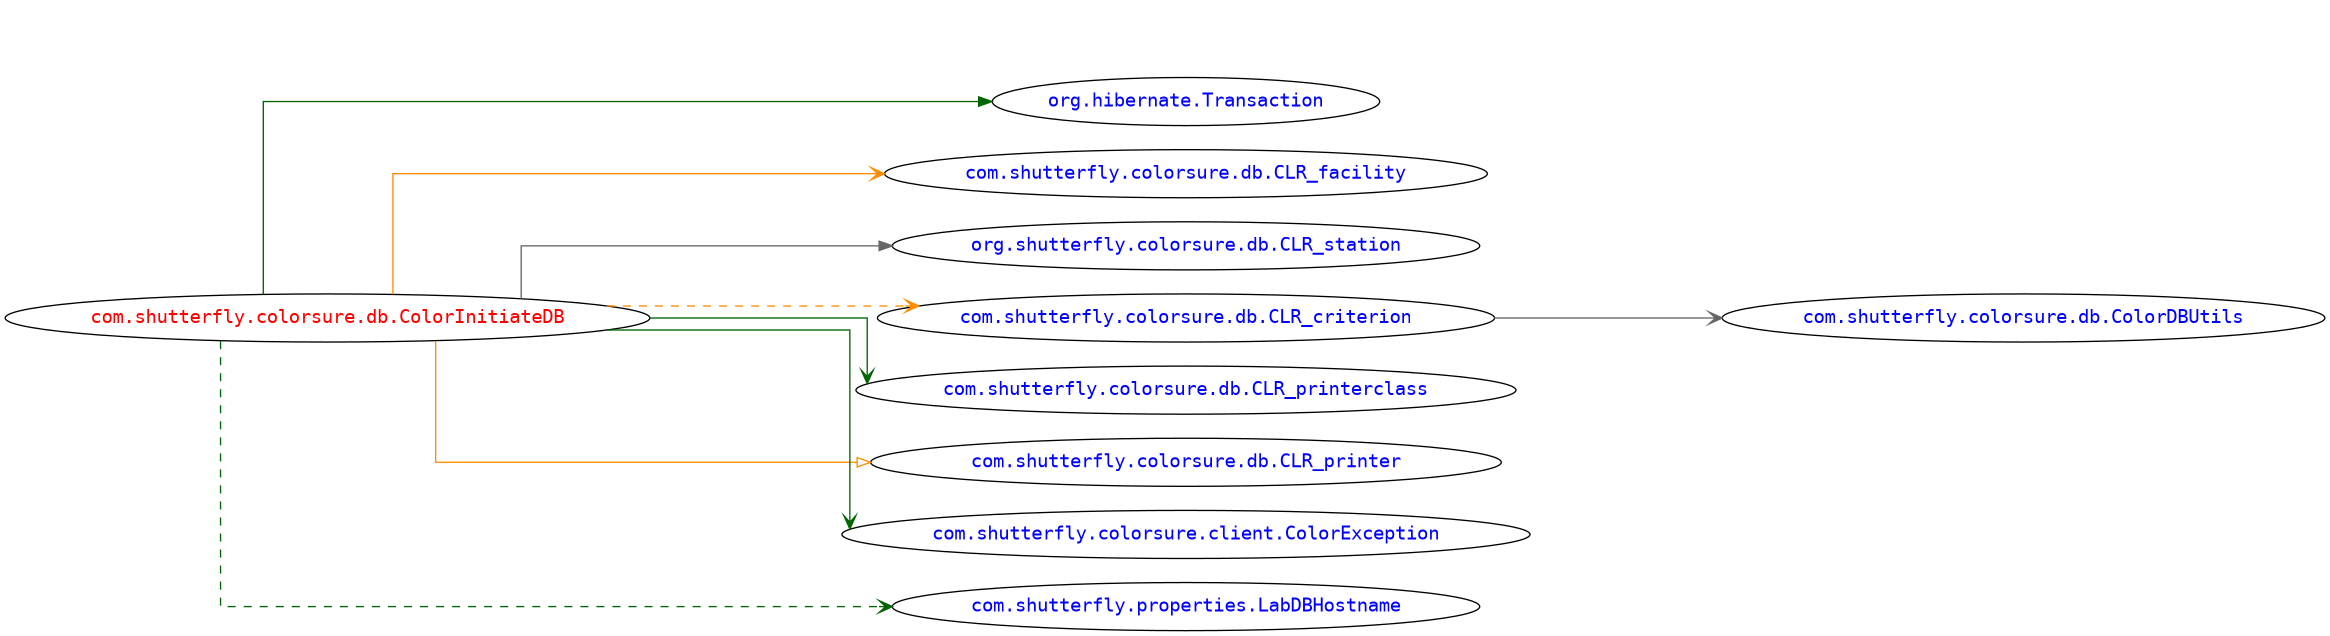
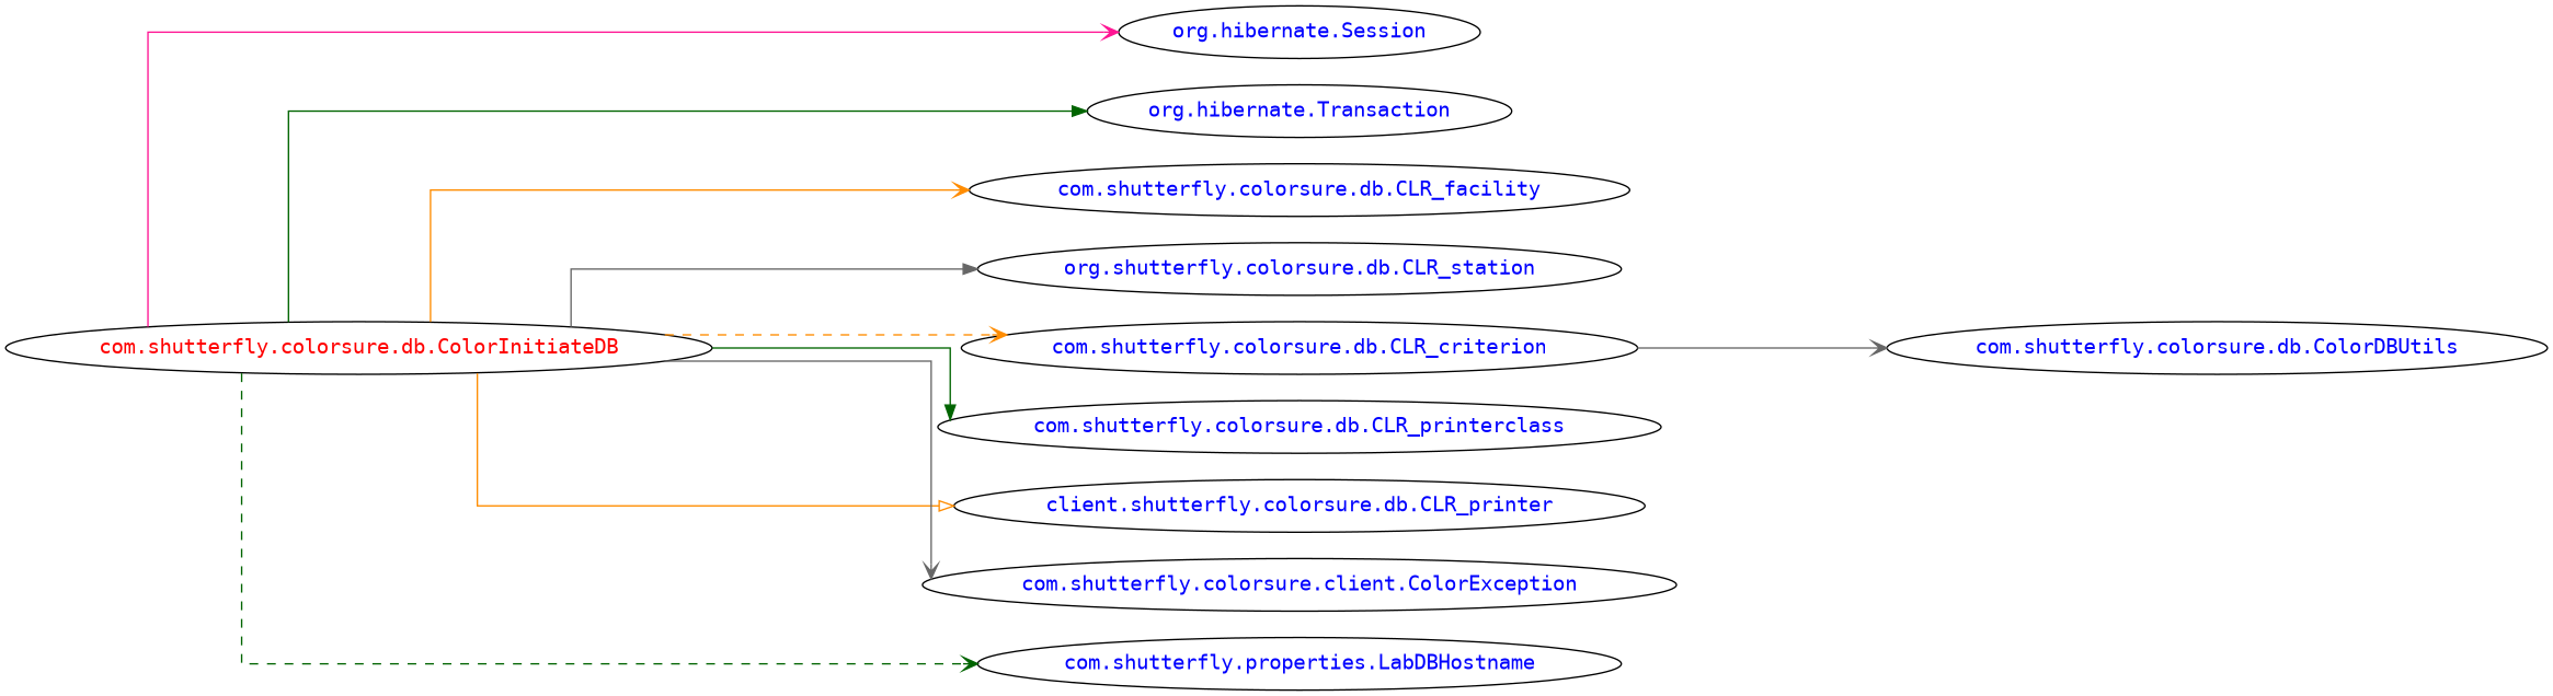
  digraph {
    concentrate=true
    fontname="DejaVu Sans Mono"
    rankdir=LR
    ranksep=2.0
    splines=ortho
    node [fontcolor=blue fontname="DejaVu Sans Mono"]
    edge [arrowhead=vee color=darkgreen fontname="DejaVu Sans Mono" style=solid]
    "com.shutterfly.colorsure.db.ColorInitiateDB" [fontcolor=red]
+   "org.hibernate.Session"
    "org.hibernate.Transaction"
    "com.shutterfly.colorsure.db.CLR_facility"
    n5 [label="org.shutterfly.colorsure.db.CLR_station"]
    "com.shutterfly.colorsure.db.CLR_criterion"
    "com.shutterfly.colorsure.db.CLR_printerclass"
-   "com.shutterfly.colorsure.db.CLR_printer"
+   "com.shutterfly.colorsure.db.CLR_printer" [label="client.shutterfly.colorsure.db.CLR_printer"]
    "com.shutterfly.colorsure.client.ColorException"
    "com.shutterfly.properties.LabDBHostname"
    "com.shutterfly.colorsure.db.ColorDBUtils"
+   "com.shutterfly.colorsure.db.ColorInitiateDB" -> "org.hibernate.Session" [color=deeppink]
    "com.shutterfly.colorsure.db.ColorInitiateDB" -> "org.hibernate.Transaction" [arrowhead=normal]
    "com.shutterfly.colorsure.db.ColorInitiateDB" -> "com.shutterfly.colorsure.db.CLR_facility" [color=darkorange]
    "com.shutterfly.colorsure.db.ColorInitiateDB" -> n5 [arrowhead=normal color=gray40]
    "com.shutterfly.colorsure.db.ColorInitiateDB" -> "com.shutterfly.colorsure.db.CLR_criterion" [color=darkorange style=dashed]
-   "com.shutterfly.colorsure.db.ColorInitiateDB" -> "com.shutterfly.colorsure.db.CLR_printerclass"
+   "com.shutterfly.colorsure.db.ColorInitiateDB" -> "com.shutterfly.colorsure.db.CLR_printerclass" [arrowhead=normal]
    "com.shutterfly.colorsure.db.ColorInitiateDB" -> "com.shutterfly.colorsure.db.CLR_printer" [arrowhead=onormal color=darkorange]
-   "com.shutterfly.colorsure.db.ColorInitiateDB" -> "com.shutterfly.colorsure.client.ColorException"
+   "com.shutterfly.colorsure.db.ColorInitiateDB" -> "com.shutterfly.colorsure.client.ColorException" [color=gray40]
    "com.shutterfly.colorsure.db.ColorInitiateDB" -> "com.shutterfly.properties.LabDBHostname" [style=dashed]
    "com.shutterfly.colorsure.db.CLR_criterion" -> "com.shutterfly.colorsure.db.ColorDBUtils" [color=gray40]
  }
